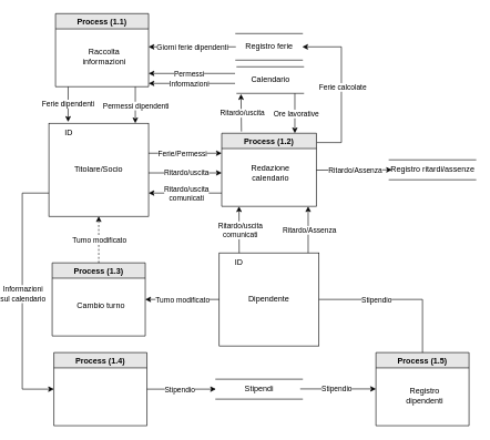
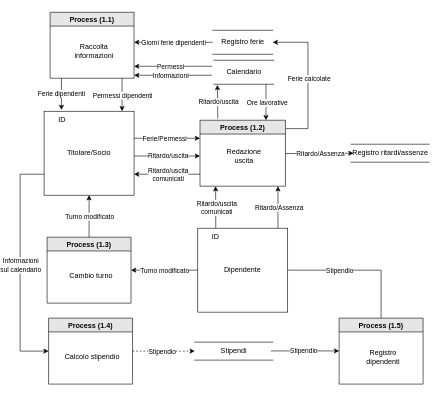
  <mxCell id="0" />
  <mxCell id="1" parent="0" />
  <mxCell id="2" value="Calendario" style="html=1;dashed=0;whitespace=wrap;shape=partialRectangle;right=0;left=0;" parent="1" vertex="1"><mxGeometry x="343" y="100" width="100" height="40" as="geometry" /></mxCell>
  <mxCell id="3" value="Process (1.1)" style="swimlane;fillColor=#E6E6E6;" parent="1" vertex="1"><mxGeometry x="70" y="20" width="140" height="110" as="geometry" /></mxCell>
  <mxCell id="4" value="Raccolta &lt;br&gt;informazioni" style="text;html=1;align=center;verticalAlign=middle;resizable=0;points=[];autosize=1;strokeColor=none;fillColor=none;" parent="3" vertex="1"><mxGeometry x="27.5" y="45" width="90" height="40" as="geometry" /></mxCell>
  <mxCell id="5" value="" style="group" parent="1" vertex="1" connectable="0"><mxGeometry x="60" y="185" width="150" height="140" as="geometry" /></mxCell>
  <mxCell id="6" value="Titolare/Socio" style="rounded=0;whiteSpace=wrap;html=1;fillColor=none;" parent="5" vertex="1"><mxGeometry width="150" height="140" as="geometry" /></mxCell>
  <mxCell id="7" value="ID" style="text;html=1;strokeColor=none;fillColor=none;align=center;verticalAlign=middle;whiteSpace=wrap;rounded=0;" parent="5" vertex="1"><mxGeometry width="60" height="30" as="geometry" /></mxCell>
  <mxCell id="8" value="" style="group" parent="1" vertex="1" connectable="0"><mxGeometry x="316.25" y="380" width="150" height="140" as="geometry" /></mxCell>
  <mxCell id="9" value="Dipendente" style="rounded=0;whiteSpace=wrap;html=1;fillColor=none;" parent="8" vertex="1"><mxGeometry width="150" height="140" as="geometry" /></mxCell>
  <mxCell id="10" value="ID" style="text;html=1;strokeColor=none;fillColor=none;align=center;verticalAlign=middle;whiteSpace=wrap;rounded=0;" parent="8" vertex="1"><mxGeometry width="60" height="30" as="geometry" /></mxCell>
  <mxCell id="11" value="Registro ferie" style="html=1;dashed=0;whitespace=wrap;shape=partialRectangle;right=0;left=0;" parent="1" vertex="1"><mxGeometry x="341.25" y="50" width="100" height="40" as="geometry" /></mxCell>
  <mxCell id="12" value="Registro ritardi/assenze" style="html=1;dashed=0;whitespace=wrap;shape=partialRectangle;right=0;left=0;" parent="1" vertex="1"><mxGeometry x="572" y="240" width="130" height="30" as="geometry" /></mxCell>
  <mxCell id="13" value="" style="endArrow=classic;html=1;rounded=0;exitX=0;exitY=0.5;exitDx=0;exitDy=0;" parent="1" source="11" edge="1"><mxGeometry relative="1" as="geometry"><mxPoint x="340" y="70" as="sourcePoint" /><mxPoint x="210" y="70" as="targetPoint" /></mxGeometry></mxCell>
  <mxCell id="14" value="Giorni ferie dipendenti" style="edgeLabel;resizable=0;html=1;align=center;verticalAlign=middle;" parent="13" connectable="0" vertex="1"><mxGeometry relative="1" as="geometry" /></mxCell>
  <mxCell id="15" value="" style="endArrow=classic;html=1;rounded=0;entryX=0.193;entryY=-0.015;entryDx=0;entryDy=0;entryPerimeter=0;" edge="1" parent="1" target="6"><mxGeometry relative="1" as="geometry"><mxPoint x="89" y="130" as="sourcePoint" /><mxPoint x="140" y="180" as="targetPoint" /><Array as="points" /></mxGeometry></mxCell>
  <mxCell id="16" value="Ferie dipendenti" style="edgeLabel;resizable=0;html=1;align=center;verticalAlign=middle;" connectable="0" vertex="1" parent="15"><mxGeometry relative="1" as="geometry" /></mxCell>
  <mxCell id="17" value="Process (1.3)" style="swimlane;fillColor=#E6E6E6;" vertex="1" parent="1"><mxGeometry x="65" y="395" width="140" height="110" as="geometry" /></mxCell>
  <mxCell id="18" value="Cambio turno" style="text;html=1;align=center;verticalAlign=middle;resizable=0;points=[];autosize=1;strokeColor=none;fillColor=none;" vertex="1" parent="17"><mxGeometry x="22.5" y="50" width="100" height="30" as="geometry" /></mxCell>
  <mxCell id="19" value="" style="endArrow=classic;html=1;rounded=0;entryX=1;entryY=0.5;entryDx=0;entryDy=0;exitX=0;exitY=0.5;exitDx=0;exitDy=0;" edge="1" parent="1" source="9" target="17"><mxGeometry relative="1" as="geometry"><mxPoint x="280" y="400" as="sourcePoint" /><mxPoint x="280" y="455" as="targetPoint" /></mxGeometry></mxCell>
  <mxCell id="20" value="Turno modificato" style="edgeLabel;resizable=0;html=1;align=center;verticalAlign=middle;" connectable="0" vertex="1" parent="19"><mxGeometry relative="1" as="geometry" /></mxCell>
- <mxCell id="21" value="" style="endArrow=classic;html=1;rounded=0;entryX=0.5;entryY=1;entryDx=0;entryDy=0;exitX=0.5;exitY=0;exitDx=0;exitDy=0;dashed=1;" edge="1" parent="1" source="17" target="6"><mxGeometry relative="1" as="geometry"><mxPoint x="210" y="380" as="sourcePoint" /><mxPoint x="90" y="380" as="targetPoint" /></mxGeometry></mxCell>
+ <mxCell id="21" value="" style="endArrow=classic;html=1;rounded=0;entryX=0.5;entryY=1;entryDx=0;entryDy=0;exitX=0.5;exitY=0;exitDx=0;exitDy=0;" edge="1" parent="1" source="17" target="6"><mxGeometry relative="1" as="geometry"><mxPoint x="210" y="380" as="sourcePoint" /><mxPoint x="90" y="380" as="targetPoint" /></mxGeometry></mxCell>
  <mxCell id="22" value="Turno modificato" style="edgeLabel;resizable=0;html=1;align=center;verticalAlign=middle;" connectable="0" vertex="1" parent="21"><mxGeometry relative="1" as="geometry" /></mxCell>
  <mxCell id="23" value="Process (1.2)" style="swimlane;fillColor=#E6E6E6;" vertex="1" parent="1"><mxGeometry x="320" y="200" width="142.5" height="110" as="geometry" /></mxCell>
- <mxCell id="24" value="Redazione &lt;br&gt;calendario" style="text;html=1;align=center;verticalAlign=middle;resizable=0;points=[];autosize=1;strokeColor=none;fillColor=none;" vertex="1" parent="23"><mxGeometry x="33" y="40" width="80" height="40" as="geometry" /></mxCell>
+ <mxCell id="24" value="Redazione &lt;br&gt;uscita" style="text;html=1;align=center;verticalAlign=middle;resizable=0;points=[];autosize=1;strokeColor=none;fillColor=none;" vertex="1" parent="23"><mxGeometry x="33" y="40" width="80" height="40" as="geometry" /></mxCell>
  <mxCell id="25" value="" style="endArrow=classic;html=1;rounded=0;" edge="1" parent="1"><mxGeometry relative="1" as="geometry"><mxPoint x="340" y="110" as="sourcePoint" /><mxPoint x="210" y="110" as="targetPoint" /><Array as="points"><mxPoint x="250" y="110" /></Array></mxGeometry></mxCell>
  <mxCell id="26" value="Permessi" style="edgeLabel;resizable=0;html=1;align=center;verticalAlign=middle;" connectable="0" vertex="1" parent="25"><mxGeometry relative="1" as="geometry"><mxPoint x="-5" as="offset" /></mxGeometry></mxCell>
  <mxCell id="27" value="" style="endArrow=classic;html=1;rounded=0;" edge="1" parent="1"><mxGeometry relative="1" as="geometry"><mxPoint x="450" y="380" as="sourcePoint" /><mxPoint x="450" y="310" as="targetPoint" /></mxGeometry></mxCell>
  <mxCell id="28" value="Ritardo/Assenza" style="edgeLabel;resizable=0;html=1;align=center;verticalAlign=middle;" connectable="0" vertex="1" parent="27"><mxGeometry relative="1" as="geometry"><mxPoint x="1" as="offset" /></mxGeometry></mxCell>
  <mxCell id="29" value="" style="endArrow=classic;html=1;rounded=0;entryX=0;entryY=0.5;entryDx=0;entryDy=0;exitX=1;exitY=0.75;exitDx=0;exitDy=0;" edge="1" parent="1"><mxGeometry relative="1" as="geometry"><mxPoint x="462.5" y="255.5" as="sourcePoint" /><mxPoint x="576" y="255" as="targetPoint" /></mxGeometry></mxCell>
  <mxCell id="30" value="Ritardo/Assenza" style="edgeLabel;resizable=0;html=1;align=center;verticalAlign=middle;" connectable="0" vertex="1" parent="29"><mxGeometry relative="1" as="geometry"><mxPoint x="1" as="offset" /></mxGeometry></mxCell>
  <mxCell id="31" value="" style="endArrow=classic;html=1;rounded=0;entryX=0.25;entryY=0;entryDx=0;entryDy=0;" edge="1" parent="1"><mxGeometry relative="1" as="geometry"><mxPoint x="190" y="130" as="sourcePoint" /><mxPoint x="190" y="185" as="targetPoint" /><Array as="points" /></mxGeometry></mxCell>
  <mxCell id="32" value="Permessi dipendenti" style="edgeLabel;resizable=0;html=1;align=center;verticalAlign=middle;" connectable="0" vertex="1" parent="31"><mxGeometry relative="1" as="geometry" /></mxCell>
  <mxCell id="33" value="" style="endArrow=classic;html=1;rounded=0;exitX=0.5;exitY=0;exitDx=0;exitDy=0;" edge="1" parent="1" source="10"><mxGeometry relative="1" as="geometry"><mxPoint x="344" y="376" as="sourcePoint" /><mxPoint x="346" y="310" as="targetPoint" /></mxGeometry></mxCell>
  <mxCell id="34" value="Ritardo/uscita&lt;br&gt;comunicati" style="edgeLabel;resizable=0;html=1;align=center;verticalAlign=middle;" connectable="0" vertex="1" parent="33"><mxGeometry relative="1" as="geometry"><mxPoint x="1" as="offset" /></mxGeometry></mxCell>
  <mxCell id="35" value="" style="endArrow=classic;html=1;rounded=0;entryX=1;entryY=0.75;entryDx=0;entryDy=0;" edge="1" parent="1" target="6"><mxGeometry relative="1" as="geometry"><mxPoint x="320" y="290" as="sourcePoint" /><mxPoint x="250" y="270" as="targetPoint" /></mxGeometry></mxCell>
  <mxCell id="36" value="Ritardo/uscita&lt;br style=&quot;border-color: var(--border-color);&quot;&gt;comunicati" style="edgeLabel;resizable=0;html=1;align=center;verticalAlign=middle;" connectable="0" vertex="1" parent="35"><mxGeometry relative="1" as="geometry"><mxPoint x="1" as="offset" /></mxGeometry></mxCell>
  <mxCell id="37" value="" style="endArrow=classic;html=1;rounded=0;entryX=1;entryY=0.75;entryDx=0;entryDy=0;" edge="1" parent="1"><mxGeometry relative="1" as="geometry"><mxPoint x="210" y="259.66" as="sourcePoint" /><mxPoint x="320" y="259.66" as="targetPoint" /></mxGeometry></mxCell>
  <mxCell id="38" value="Ritardo/uscita" style="edgeLabel;resizable=0;html=1;align=center;verticalAlign=middle;" connectable="0" vertex="1" parent="37"><mxGeometry relative="1" as="geometry"><mxPoint x="1" as="offset" /></mxGeometry></mxCell>
  <mxCell id="39" value="" style="endArrow=classic;html=1;rounded=0;entryX=0.06;entryY=1.028;entryDx=0;entryDy=0;entryPerimeter=0;exitX=0.208;exitY=-0.024;exitDx=0;exitDy=0;exitPerimeter=0;" edge="1" parent="1" source="23" target="2"><mxGeometry relative="1" as="geometry"><mxPoint x="349" y="190" as="sourcePoint" /><mxPoint x="420" y="170" as="targetPoint" /></mxGeometry></mxCell>
  <mxCell id="40" value="Ritardo/uscita" style="edgeLabel;resizable=0;html=1;align=center;verticalAlign=middle;" connectable="0" vertex="1" parent="39"><mxGeometry relative="1" as="geometry"><mxPoint x="1" as="offset" /></mxGeometry></mxCell>
  <mxCell id="41" value="" style="endArrow=classic;html=1;rounded=0;exitX=0.208;exitY=-0.024;exitDx=0;exitDy=0;exitPerimeter=0;" edge="1" parent="1"><mxGeometry relative="1" as="geometry"><mxPoint x="430" y="140" as="sourcePoint" /><mxPoint x="430" y="200" as="targetPoint" /></mxGeometry></mxCell>
  <mxCell id="42" value="Ore lavorative" style="edgeLabel;resizable=0;html=1;align=center;verticalAlign=middle;" connectable="0" vertex="1" parent="41"><mxGeometry relative="1" as="geometry"><mxPoint x="1" as="offset" /></mxGeometry></mxCell>
  <mxCell id="43" value="" style="endArrow=classic;html=1;rounded=0;entryX=1;entryY=0.5;entryDx=0;entryDy=0;exitX=1.004;exitY=0.127;exitDx=0;exitDy=0;exitPerimeter=0;" edge="1" parent="1" source="23" target="11"><mxGeometry relative="1" as="geometry"><mxPoint x="500" y="150" as="sourcePoint" /><mxPoint x="501" y="206" as="targetPoint" /><Array as="points"><mxPoint x="500" y="214" /><mxPoint x="500" y="70" /></Array></mxGeometry></mxCell>
  <mxCell id="44" value="Ferie calcolate" style="edgeLabel;resizable=0;html=1;align=center;verticalAlign=middle;" connectable="0" vertex="1" parent="43"><mxGeometry relative="1" as="geometry"><mxPoint x="1" as="offset" /></mxGeometry></mxCell>
  <mxCell id="45" value="" style="endArrow=classic;html=1;rounded=0;" edge="1" parent="1"><mxGeometry relative="1" as="geometry"><mxPoint x="340" y="125" as="sourcePoint" /><mxPoint x="210" y="125" as="targetPoint" /><Array as="points"><mxPoint x="250" y="125" /></Array></mxGeometry></mxCell>
  <mxCell id="46" value="Informazioni" style="edgeLabel;resizable=0;html=1;align=center;verticalAlign=middle;" connectable="0" vertex="1" parent="45"><mxGeometry relative="1" as="geometry"><mxPoint x="-5" as="offset" /></mxGeometry></mxCell>
  <mxCell id="47" value="Process (1.4)" style="swimlane;fillColor=#E6E6E6;" vertex="1" parent="1"><mxGeometry x="67.5" y="530" width="140" height="110" as="geometry" /></mxCell>
+ <mxCell id="48" value="Calcolo stipendio" style="text;html=1;align=center;verticalAlign=middle;resizable=0;points=[];autosize=1;strokeColor=none;fillColor=none;" vertex="1" parent="47"><mxGeometry x="17.5" y="50" width="110" height="30" as="geometry" /></mxCell>
  <mxCell id="49" value="" style="endArrow=classic;html=1;rounded=0;exitX=0;exitY=0.75;exitDx=0;exitDy=0;entryX=0;entryY=0.5;entryDx=0;entryDy=0;" edge="1" parent="1" source="6" target="47"><mxGeometry relative="1" as="geometry"><mxPoint x="10" y="270" as="sourcePoint" /><mxPoint x="10" y="590" as="targetPoint" /><Array as="points"><mxPoint x="20" y="290" /><mxPoint x="20" y="585" /></Array></mxGeometry></mxCell>
  <mxCell id="50" value="Informazioni&lt;br&gt;sul calendario" style="edgeLabel;resizable=0;html=1;align=center;verticalAlign=middle;" connectable="0" vertex="1" parent="49"><mxGeometry relative="1" as="geometry" /></mxCell>
- <mxCell id="51" value="" style="endArrow=classic;html=1;rounded=0;exitX=1;exitY=0.5;exitDx=0;exitDy=0;entryX=0;entryY=0.5;entryDx=0;entryDy=0;" edge="1" parent="1" source="47" target="55"><mxGeometry relative="1" as="geometry"><mxPoint x="310" y="630" as="sourcePoint" /><mxPoint x="322" y="585" as="targetPoint" /><Array as="points" /></mxGeometry></mxCell>
+ <mxCell id="51" value="" style="endArrow=classic;html=1;rounded=0;exitX=1;exitY=0.5;exitDx=0;exitDy=0;entryX=0;entryY=0.5;entryDx=0;entryDy=0;dashed=1;" edge="1" parent="1" source="47" target="55"><mxGeometry relative="1" as="geometry"><mxPoint x="310" y="630" as="sourcePoint" /><mxPoint x="322" y="585" as="targetPoint" /><Array as="points" /></mxGeometry></mxCell>
  <mxCell id="52" value="Stipendio" style="edgeLabel;resizable=0;html=1;align=center;verticalAlign=middle;" connectable="0" vertex="1" parent="51"><mxGeometry relative="1" as="geometry"><mxPoint x="-3" as="offset" /></mxGeometry></mxCell>
  <mxCell id="53" value="" style="endArrow=classic;html=1;rounded=0;" edge="1" parent="1"><mxGeometry relative="1" as="geometry"><mxPoint x="210" y="230" as="sourcePoint" /><mxPoint x="320" y="230" as="targetPoint" /><Array as="points"><mxPoint x="230" y="230" /></Array></mxGeometry></mxCell>
  <mxCell id="54" value="Ferie/Permessi" style="edgeLabel;resizable=0;html=1;align=center;verticalAlign=middle;" connectable="0" vertex="1" parent="53"><mxGeometry relative="1" as="geometry"><mxPoint x="-5" as="offset" /></mxGeometry></mxCell>
  <mxCell id="55" value="Stipendi" style="html=1;dashed=0;whitespace=wrap;shape=partialRectangle;right=0;left=0;" vertex="1" parent="1"><mxGeometry x="311.25" y="570" width="130" height="30" as="geometry" /></mxCell>
  <mxCell id="56" value="Process (1.5)" style="swimlane;fillColor=#E6E6E6;" vertex="1" parent="1"><mxGeometry x="552" y="530" width="140" height="110" as="geometry" /></mxCell>
  <mxCell id="57" value="Registro&lt;br&gt;dipendenti" style="text;html=1;align=center;verticalAlign=middle;resizable=0;points=[];autosize=1;strokeColor=none;fillColor=none;" vertex="1" parent="56"><mxGeometry x="27.5" y="45" width="90" height="40" as="geometry" /></mxCell>
  <mxCell id="58" value="" style="endArrow=classic;html=1;rounded=0;exitX=1;exitY=0.5;exitDx=0;exitDy=0;" edge="1" parent="1"><mxGeometry relative="1" as="geometry"><mxPoint x="438" y="584.66" as="sourcePoint" /><mxPoint x="552" y="584.66" as="targetPoint" /><Array as="points" /></mxGeometry></mxCell>
  <mxCell id="59" value="Stipendio" style="edgeLabel;resizable=0;html=1;align=center;verticalAlign=middle;" connectable="0" vertex="1" parent="58"><mxGeometry relative="1" as="geometry"><mxPoint x="-3" as="offset" /></mxGeometry></mxCell>
  <mxCell id="60" value="" style="endArrow=none;html=1;rounded=0;exitX=0.5;exitY=0;exitDx=0;exitDy=0;entryX=1;entryY=0.5;entryDx=0;entryDy=0;" edge="1" parent="1" source="56" target="9"><mxGeometry relative="1" as="geometry"><mxPoint x="552" y="449.66" as="sourcePoint" /><mxPoint x="666" y="449.66" as="targetPoint" /><Array as="points"><mxPoint x="622" y="450" /></Array></mxGeometry></mxCell>
  <mxCell id="61" value="Stipendio" style="edgeLabel;resizable=0;html=1;align=center;verticalAlign=middle;" connectable="0" vertex="1" parent="60"><mxGeometry relative="1" as="geometry"><mxPoint x="-32" as="offset" /></mxGeometry></mxCell>
